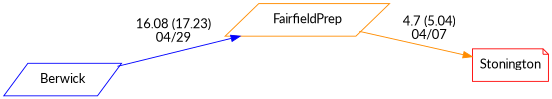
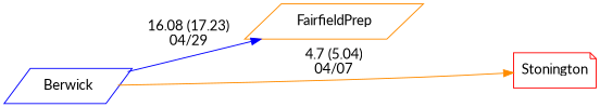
  digraph {
    fontname=Lato
    rankdir=LR
    node [fontname=Lato shape=parallelogram]
    edge [fontname=Lato random=random]
    Berwick [color=blue]
    FairfieldPrep [color=darkorange]
    Stonington [color=red shape=note]
    Berwick -> FairfieldPrep [color=blue label="16.08 (17.23)\n04/29" weight=84]
-   FairfieldPrep -> Stonington [color=darkorange label="4.7 (5.04)\n04/07" weight=96]
+   Berwick -> Stonington [color=darkorange label="4.7 (5.04)\n04/07" weight=96]
  }
